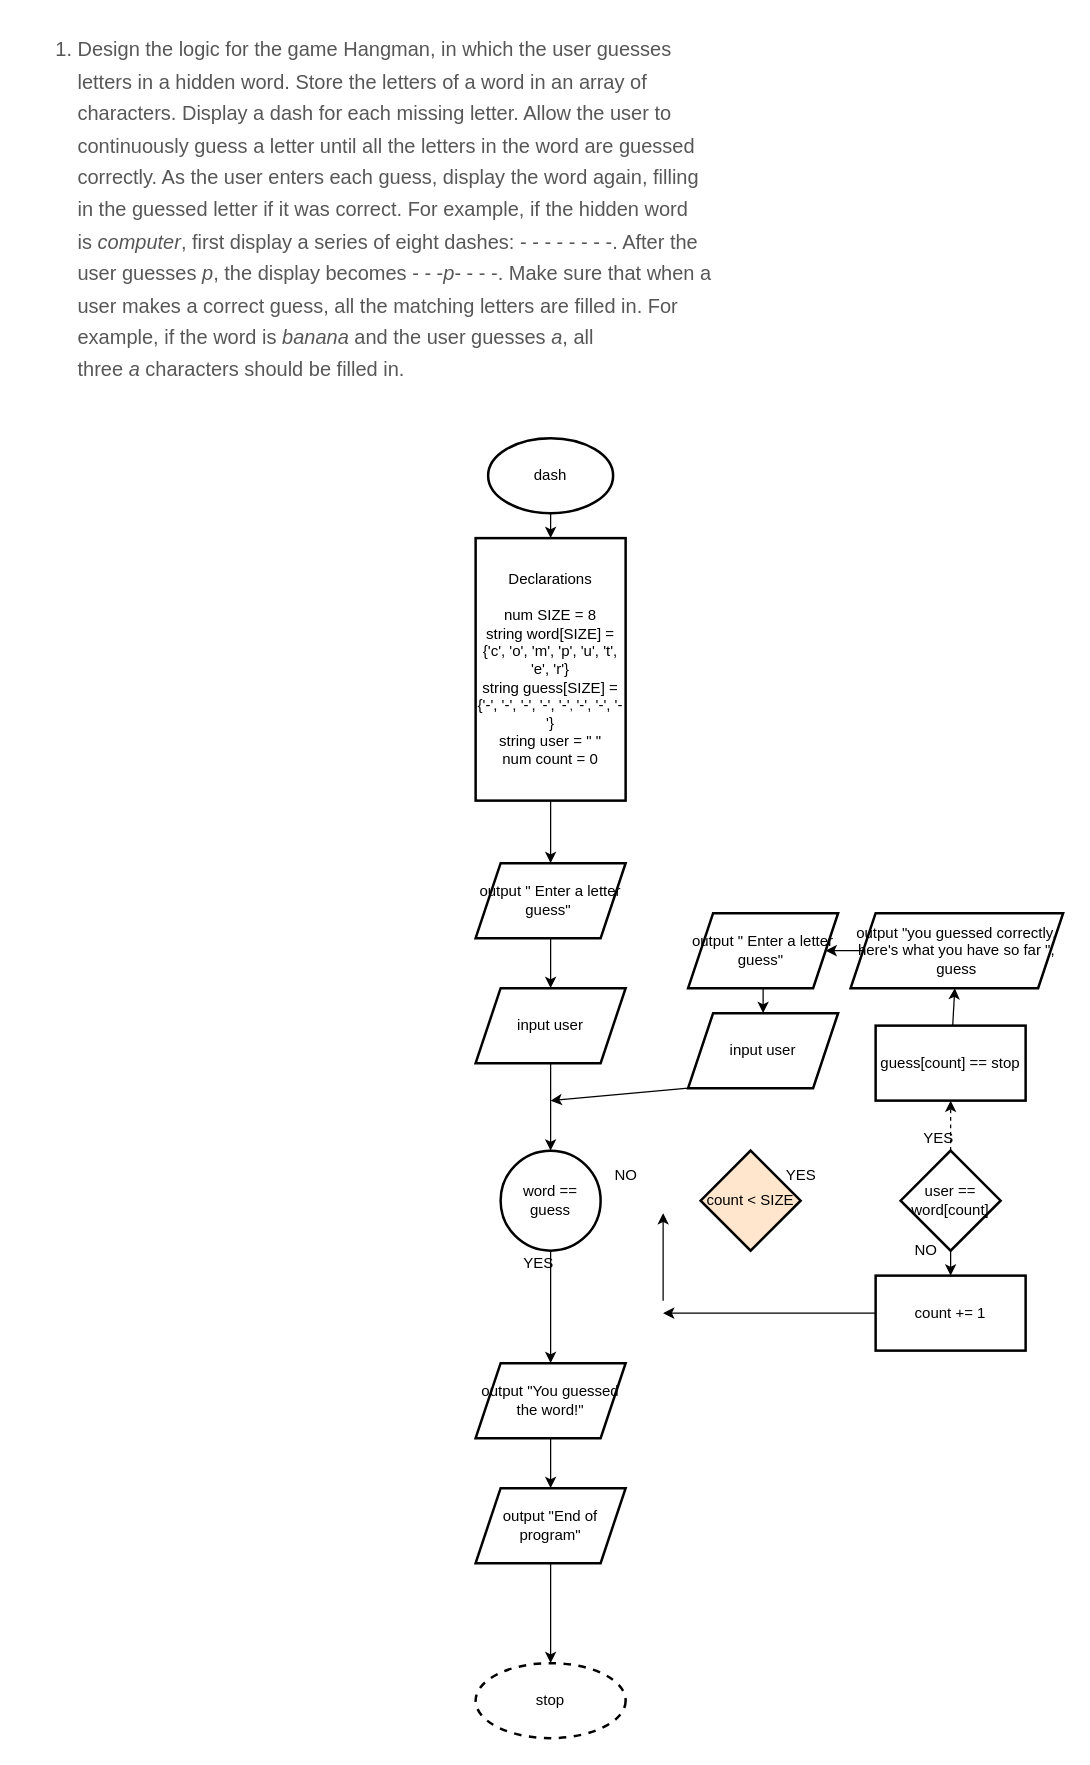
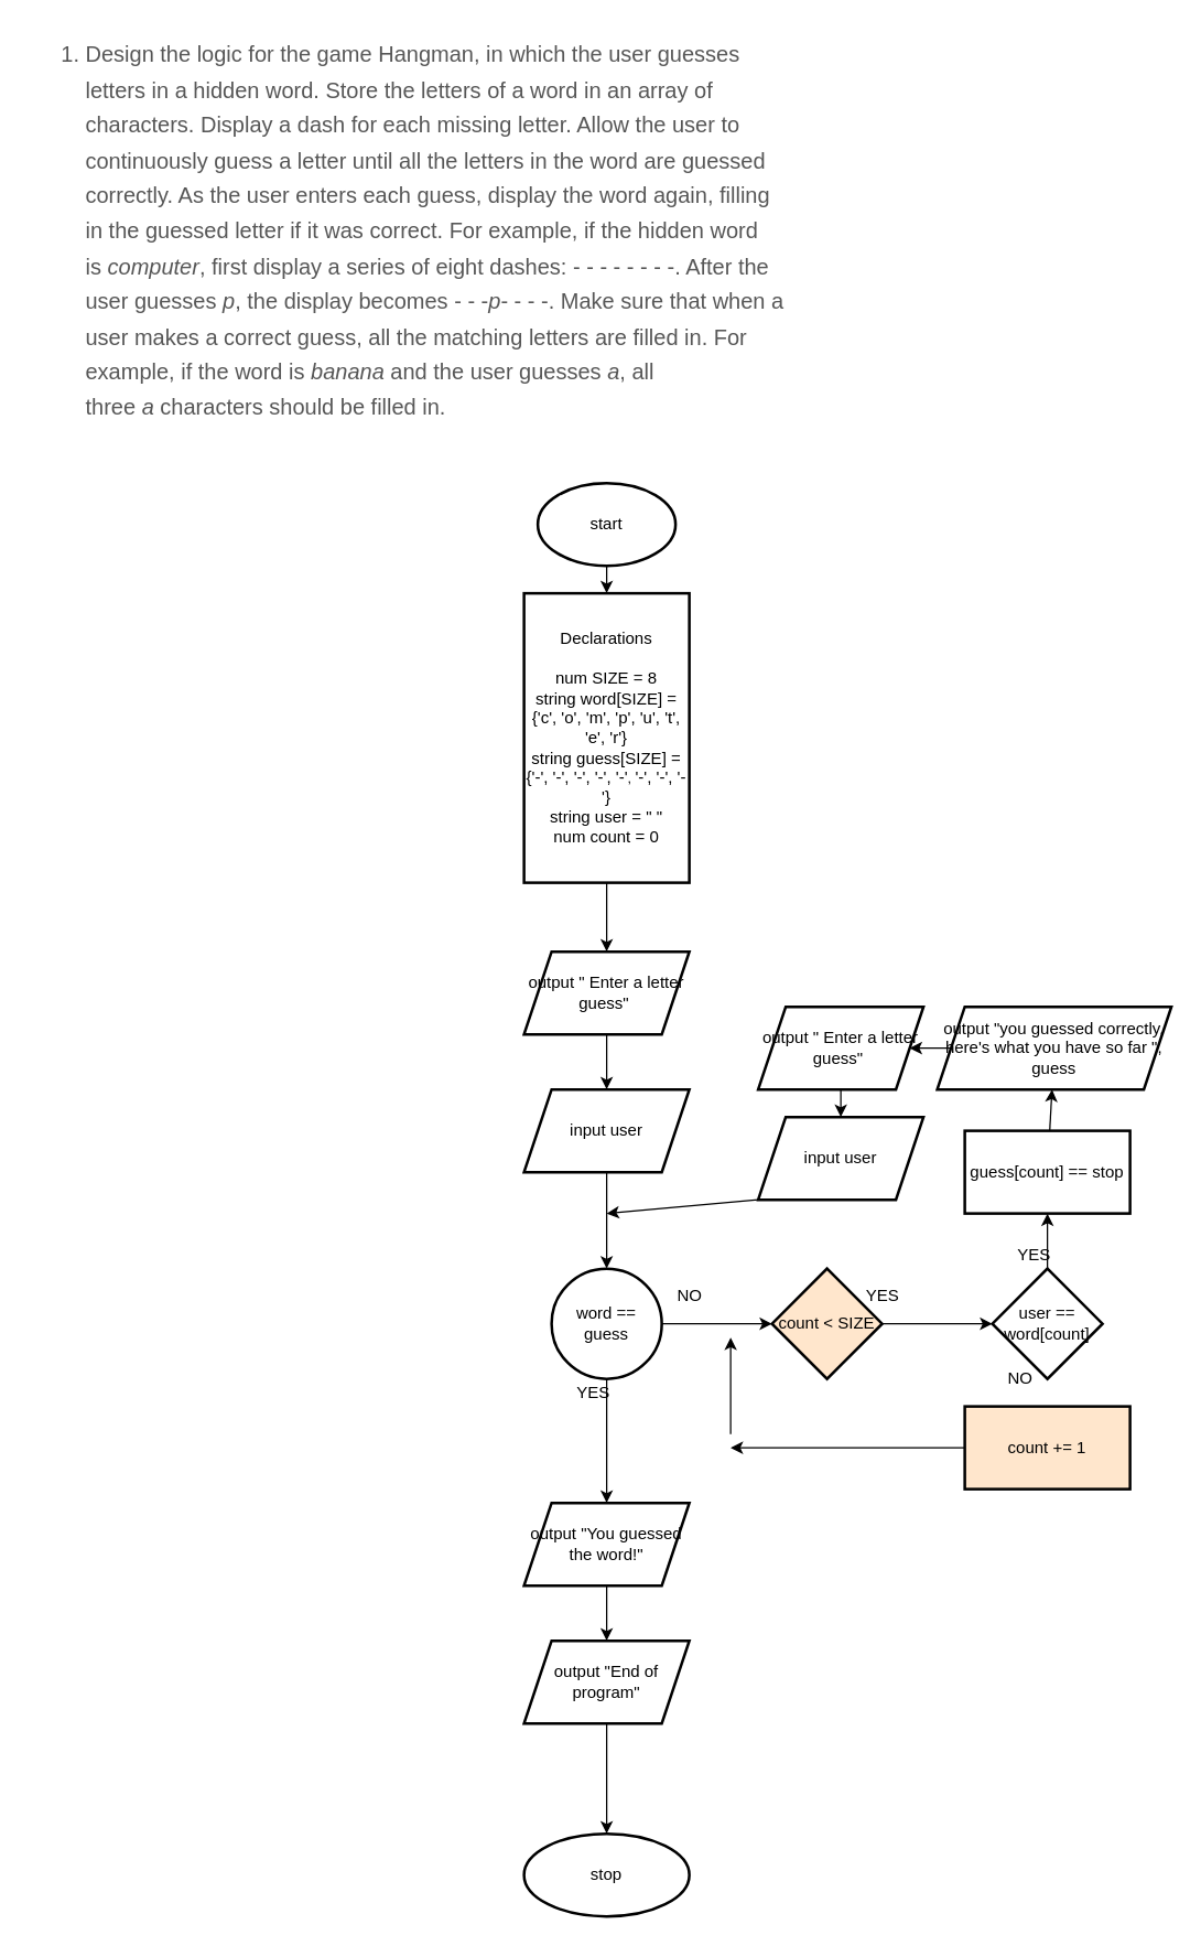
  <mxCell id="0" />
  <mxCell id="1" parent="0" />
  <mxCell id="2" value="&lt;ol id=&quot;DXLCZTA1CMGJUGMLH677&quot; class=&quot;decimal shortanswer&quot; style=&quot;box-sizing: border-box; line-height: 1.8; color: rgb(87, 87, 87); padding: 0px 0px 0px 40px; clear: left; margin: 0px 0px 11px; list-style-type: decimal; font-size: 16px; font-style: normal; font-weight: 400; letter-spacing: normal; text-indent: 0px; text-transform: none; word-spacing: 0px; background-color: rgb(255, 255, 255);&quot;&gt;&lt;li id=&quot;FTPM9VMKAYU9E3MLE597&quot; style=&quot;box-sizing: border-box ; font-family: , &amp;quot;cambria&amp;quot; , &amp;quot;times new roman&amp;quot; , &amp;quot;times&amp;quot; , serif ; line-height: 1.6 ; color: rgb(87 , 87 , 87) ; margin: 0px 0px 10px ; padding: 0px ; list-style: decimal&quot;&gt;&lt;p id=&quot;XPSZ3TNKJW7ZPS9AN044&quot; style=&quot;box-sizing: border-box ; font-family: , &amp;quot;cambria&amp;quot; , &amp;quot;times new roman&amp;quot; , &amp;quot;times&amp;quot; , serif ; line-height: 1.6 ; color: rgb(87 , 87 , 87) ; margin: 0px 0px 15px ; padding: 0px&quot;&gt;Design the logic for the game Hangman, in which the user guesses letters in a hidden word. Store the letters of a word in an array of characters. Display a dash for each missing letter. Allow the user to continuously guess a letter until all the letters in the word are guessed correctly. As the user enters each guess, display the word again, filling in the guessed letter if it was correct. For example, if the hidden word is&lt;span&gt;&amp;nbsp;&lt;/span&gt;&lt;em style=&quot;box-sizing: border-box ; font-style: italic&quot;&gt;computer&lt;/em&gt;, first display a series of eight dashes: - - - - - - - -. After the user guesses&lt;span&gt;&amp;nbsp;&lt;/span&gt;&lt;em style=&quot;box-sizing: border-box ; font-style: italic&quot;&gt;p&lt;/em&gt;, the display becomes - - -&lt;em style=&quot;box-sizing: border-box ; font-style: italic&quot;&gt;p&lt;/em&gt;- - - -. Make sure that when a user makes a correct guess, all the matching letters are filled in. For example, if the word is&lt;span&gt;&amp;nbsp;&lt;/span&gt;&lt;em style=&quot;box-sizing: border-box ; font-style: italic&quot;&gt;banana&lt;/em&gt;&lt;span&gt;&amp;nbsp;&lt;/span&gt;and the user guesses&lt;span&gt;&amp;nbsp;&lt;/span&gt;&lt;em style=&quot;box-sizing: border-box ; font-style: italic&quot;&gt;a&lt;/em&gt;, all three&lt;span&gt;&amp;nbsp;&lt;/span&gt;&lt;em style=&quot;box-sizing: border-box ; font-style: italic&quot;&gt;a&lt;/em&gt;&lt;span&gt;&amp;nbsp;&lt;/span&gt;characters should be filled in.&lt;/p&gt;&lt;/li&gt;&lt;/ol&gt;" style="text;whiteSpace=wrap;html=1;" vertex="1" parent="1"><mxGeometry width="550" height="340" as="geometry" x="20" y="20" /></mxCell>
  <mxCell id="3" value="" style="edgeStyle=none;html=1;" edge="1" parent="1" source="4" target="6"><mxGeometry relative="1" as="geometry" /></mxCell>
- <mxCell id="4" value="dash" style="strokeWidth=2;html=1;shape=mxgraph.flowchart.start_1;whiteSpace=wrap;" vertex="1" parent="1"><mxGeometry x="390" y="350" width="100" height="60" as="geometry" /></mxCell>
+ <mxCell id="4" value="start" style="strokeWidth=2;html=1;shape=mxgraph.flowchart.start_1;whiteSpace=wrap;" vertex="1" parent="1"><mxGeometry x="390" y="350" width="100" height="60" as="geometry" /></mxCell>
  <mxCell id="5" value="" style="edgeStyle=none;html=1;" edge="1" parent="1" source="6" target="8"><mxGeometry relative="1" as="geometry" /></mxCell>
  <mxCell id="6" value="Declarations&lt;br&gt;&lt;br&gt;num SIZE = 8&lt;br&gt;string word[SIZE] = {'c', 'o', 'm', 'p', 'u', 't', 'e', 'r'}&lt;br&gt;string guess[SIZE] = {'-', '-', '-', '-', '-'&lt;span style=&quot;font-size: 10px&quot;&gt;,&amp;nbsp;&lt;/span&gt;'-', '-', '-'}&lt;br&gt;string user = &quot; &quot;&lt;br&gt;num count = 0" style="whiteSpace=wrap;html=1;strokeWidth=2;" vertex="1" parent="1"><mxGeometry x="380" y="430" width="120" height="210" as="geometry" /></mxCell>
  <mxCell id="7" value="" style="edgeStyle=none;html=1;" edge="1" parent="1" source="8" target="10"><mxGeometry relative="1" as="geometry" /></mxCell>
  <mxCell id="8" value="output &quot; Enter a letter guess&quot;&amp;nbsp;" style="shape=parallelogram;perimeter=parallelogramPerimeter;whiteSpace=wrap;html=1;fixedSize=1;strokeWidth=2;" vertex="1" parent="1"><mxGeometry x="380" y="690" width="120" height="60" as="geometry" /></mxCell>
  <mxCell id="9" value="" style="edgeStyle=none;html=1;" edge="1" parent="1" source="10" target="13"><mxGeometry relative="1" as="geometry" /></mxCell>
  <mxCell id="10" value="input user" style="shape=parallelogram;perimeter=parallelogramPerimeter;whiteSpace=wrap;html=1;fixedSize=1;strokeWidth=2;" vertex="1" parent="1"><mxGeometry x="380" y="790" width="120" height="60" as="geometry" /></mxCell>
+ <mxCell id="11" value="" style="edgeStyle=none;html=1;" edge="1" parent="1" source="13" target="15"><mxGeometry relative="1" as="geometry" /></mxCell>
  <mxCell id="12" value="" style="edgeStyle=none;html=1;" edge="1" parent="1" source="13" target="18"><mxGeometry relative="1" as="geometry" /></mxCell>
  <mxCell id="13" value="word == guess" style="ellipse;whiteSpace=wrap;html=1;strokeWidth=2;" vertex="1" parent="1"><mxGeometry x="400" y="920" width="80" height="80" as="geometry" /></mxCell>
+ <mxCell id="14" value="" style="edgeStyle=none;html=1;" edge="1" parent="1" source="15" target="25"><mxGeometry relative="1" as="geometry" /></mxCell>
  <mxCell id="15" value="count &amp;lt; SIZE" style="rhombus;whiteSpace=wrap;html=1;strokeWidth=2;fillColor=#ffe6cc;" vertex="1" parent="1"><mxGeometry x="560" y="920" width="80" height="80" as="geometry" /></mxCell>
  <mxCell id="16" value="NO" style="text;html=1;align=center;verticalAlign=middle;resizable=0;points=[];autosize=1;strokeColor=none;fillColor=none;" vertex="1" parent="1"><mxGeometry x="485" y="930" width="30" height="20" as="geometry" /></mxCell>
  <mxCell id="17" value="" style="edgeStyle=none;html=1;" edge="1" parent="1" source="18" target="21"><mxGeometry relative="1" as="geometry" /></mxCell>
  <mxCell id="18" value="output &quot;You guessed the word!&quot;" style="shape=parallelogram;perimeter=parallelogramPerimeter;whiteSpace=wrap;html=1;fixedSize=1;strokeWidth=2;" vertex="1" parent="1"><mxGeometry x="380" y="1090" width="120" height="60" as="geometry" /></mxCell>
  <mxCell id="19" value="YES" style="text;html=1;align=center;verticalAlign=middle;resizable=0;points=[];autosize=1;strokeColor=none;fillColor=none;" vertex="1" parent="1"><mxGeometry x="410" y="1000" width="40" height="20" as="geometry" /></mxCell>
  <mxCell id="20" value="" style="edgeStyle=none;html=1;" edge="1" parent="1" source="21" target="22"><mxGeometry relative="1" as="geometry" /></mxCell>
  <mxCell id="21" value="output &quot;End of program&quot;" style="shape=parallelogram;perimeter=parallelogramPerimeter;whiteSpace=wrap;html=1;fixedSize=1;strokeWidth=2;" vertex="1" parent="1"><mxGeometry x="380" y="1190" width="120" height="60" as="geometry" /></mxCell>
- <mxCell id="22" value="stop" style="ellipse;whiteSpace=wrap;html=1;strokeWidth=2;dashed=1;" vertex="1" parent="1"><mxGeometry x="380" y="1330" width="120" height="60" as="geometry" /></mxCell>
- <mxCell id="23" value="" style="edgeStyle=none;html=1;dashed=1;" edge="1" parent="1" source="25" target="27"><mxGeometry relative="1" as="geometry" /></mxCell>
- <mxCell id="24" value="" style="edgeStyle=none;html=1;" edge="1" parent="1" source="25" target="37"><mxGeometry relative="1" as="geometry" /></mxCell>
+ <mxCell id="22" value="stop" style="ellipse;whiteSpace=wrap;html=1;strokeWidth=2;" vertex="1" parent="1"><mxGeometry x="380" y="1330" width="120" height="60" as="geometry" /></mxCell>
+ <mxCell id="23" value="" style="edgeStyle=none;html=1;" edge="1" parent="1" source="25" target="27"><mxGeometry relative="1" as="geometry" /></mxCell>
  <mxCell id="25" value="user == word[count]" style="rhombus;whiteSpace=wrap;html=1;strokeWidth=2;" vertex="1" parent="1"><mxGeometry x="720" y="920" width="80" height="80" as="geometry" /></mxCell>
  <mxCell id="26" value="" style="edgeStyle=none;html=1;" edge="1" parent="1" source="27" target="29"><mxGeometry relative="1" as="geometry" /></mxCell>
  <mxCell id="27" value="guess[count] == stop" style="whiteSpace=wrap;html=1;strokeWidth=2;" vertex="1" parent="1"><mxGeometry x="700" y="820" width="120" height="60" as="geometry" /></mxCell>
  <mxCell id="28" value="" style="edgeStyle=none;html=1;" edge="1" parent="1" source="29" target="31"><mxGeometry relative="1" as="geometry" /></mxCell>
  <mxCell id="29" value="output &quot;you guessed correctly, here's what you have so far &quot;, guess" style="shape=parallelogram;perimeter=parallelogramPerimeter;whiteSpace=wrap;html=1;fixedSize=1;strokeWidth=2;" vertex="1" parent="1"><mxGeometry x="680" y="730" width="170" height="60" as="geometry" /></mxCell>
  <mxCell id="30" value="" style="edgeStyle=none;html=1;" edge="1" parent="1" source="31" target="33"><mxGeometry relative="1" as="geometry" /></mxCell>
  <mxCell id="31" value="output &quot; Enter a letter guess&quot;&amp;nbsp;" style="shape=parallelogram;perimeter=parallelogramPerimeter;whiteSpace=wrap;html=1;fixedSize=1;strokeWidth=2;" vertex="1" parent="1"><mxGeometry x="550" y="730" width="120" height="60" as="geometry" /></mxCell>
  <mxCell id="32" style="edgeStyle=none;html=1;exitX=0;exitY=1;exitDx=0;exitDy=0;" edge="1" parent="1" source="33"><mxGeometry relative="1" as="geometry"><mxPoint x="440" y="880" as="targetPoint" /></mxGeometry></mxCell>
  <mxCell id="33" value="input user" style="shape=parallelogram;perimeter=parallelogramPerimeter;whiteSpace=wrap;html=1;fixedSize=1;strokeWidth=2;" vertex="1" parent="1"><mxGeometry x="550" y="810" width="120" height="60" as="geometry" /></mxCell>
  <mxCell id="34" value="YES" style="text;html=1;align=center;verticalAlign=middle;resizable=0;points=[];autosize=1;strokeColor=none;fillColor=none;" vertex="1" parent="1"><mxGeometry x="620" y="930" width="40" height="20" as="geometry" /></mxCell>
  <mxCell id="35" value="YES" style="text;html=1;align=center;verticalAlign=middle;resizable=0;points=[];autosize=1;strokeColor=none;fillColor=none;" vertex="1" parent="1"><mxGeometry x="730" y="900" width="40" height="20" as="geometry" /></mxCell>
  <mxCell id="36" style="edgeStyle=none;html=1;exitX=0;exitY=0.5;exitDx=0;exitDy=0;" edge="1" parent="1" source="37"><mxGeometry relative="1" as="geometry"><mxPoint x="530" y="1050" as="targetPoint" /></mxGeometry></mxCell>
- <mxCell id="37" value="count += 1" style="whiteSpace=wrap;html=1;strokeWidth=2;" vertex="1" parent="1"><mxGeometry x="700" y="1020" width="120" height="60" as="geometry" /></mxCell>
+ <mxCell id="37" value="count += 1" style="whiteSpace=wrap;html=1;strokeWidth=2;fillColor=#ffe6cc;" vertex="1" parent="1"><mxGeometry x="700" y="1020" width="120" height="60" as="geometry" /></mxCell>
  <mxCell id="38" value="NO" style="text;html=1;align=center;verticalAlign=middle;resizable=0;points=[];autosize=1;strokeColor=none;fillColor=none;" vertex="1" parent="1"><mxGeometry x="725" y="990" width="30" height="20" as="geometry" /></mxCell>
  <mxCell id="39" value="" style="endArrow=classic;html=1;" edge="1" parent="1"><mxGeometry width="50" height="50" relative="1" as="geometry"><mxPoint x="530" y="1040" as="sourcePoint" /><mxPoint x="530" y="970" as="targetPoint" /></mxGeometry></mxCell>
